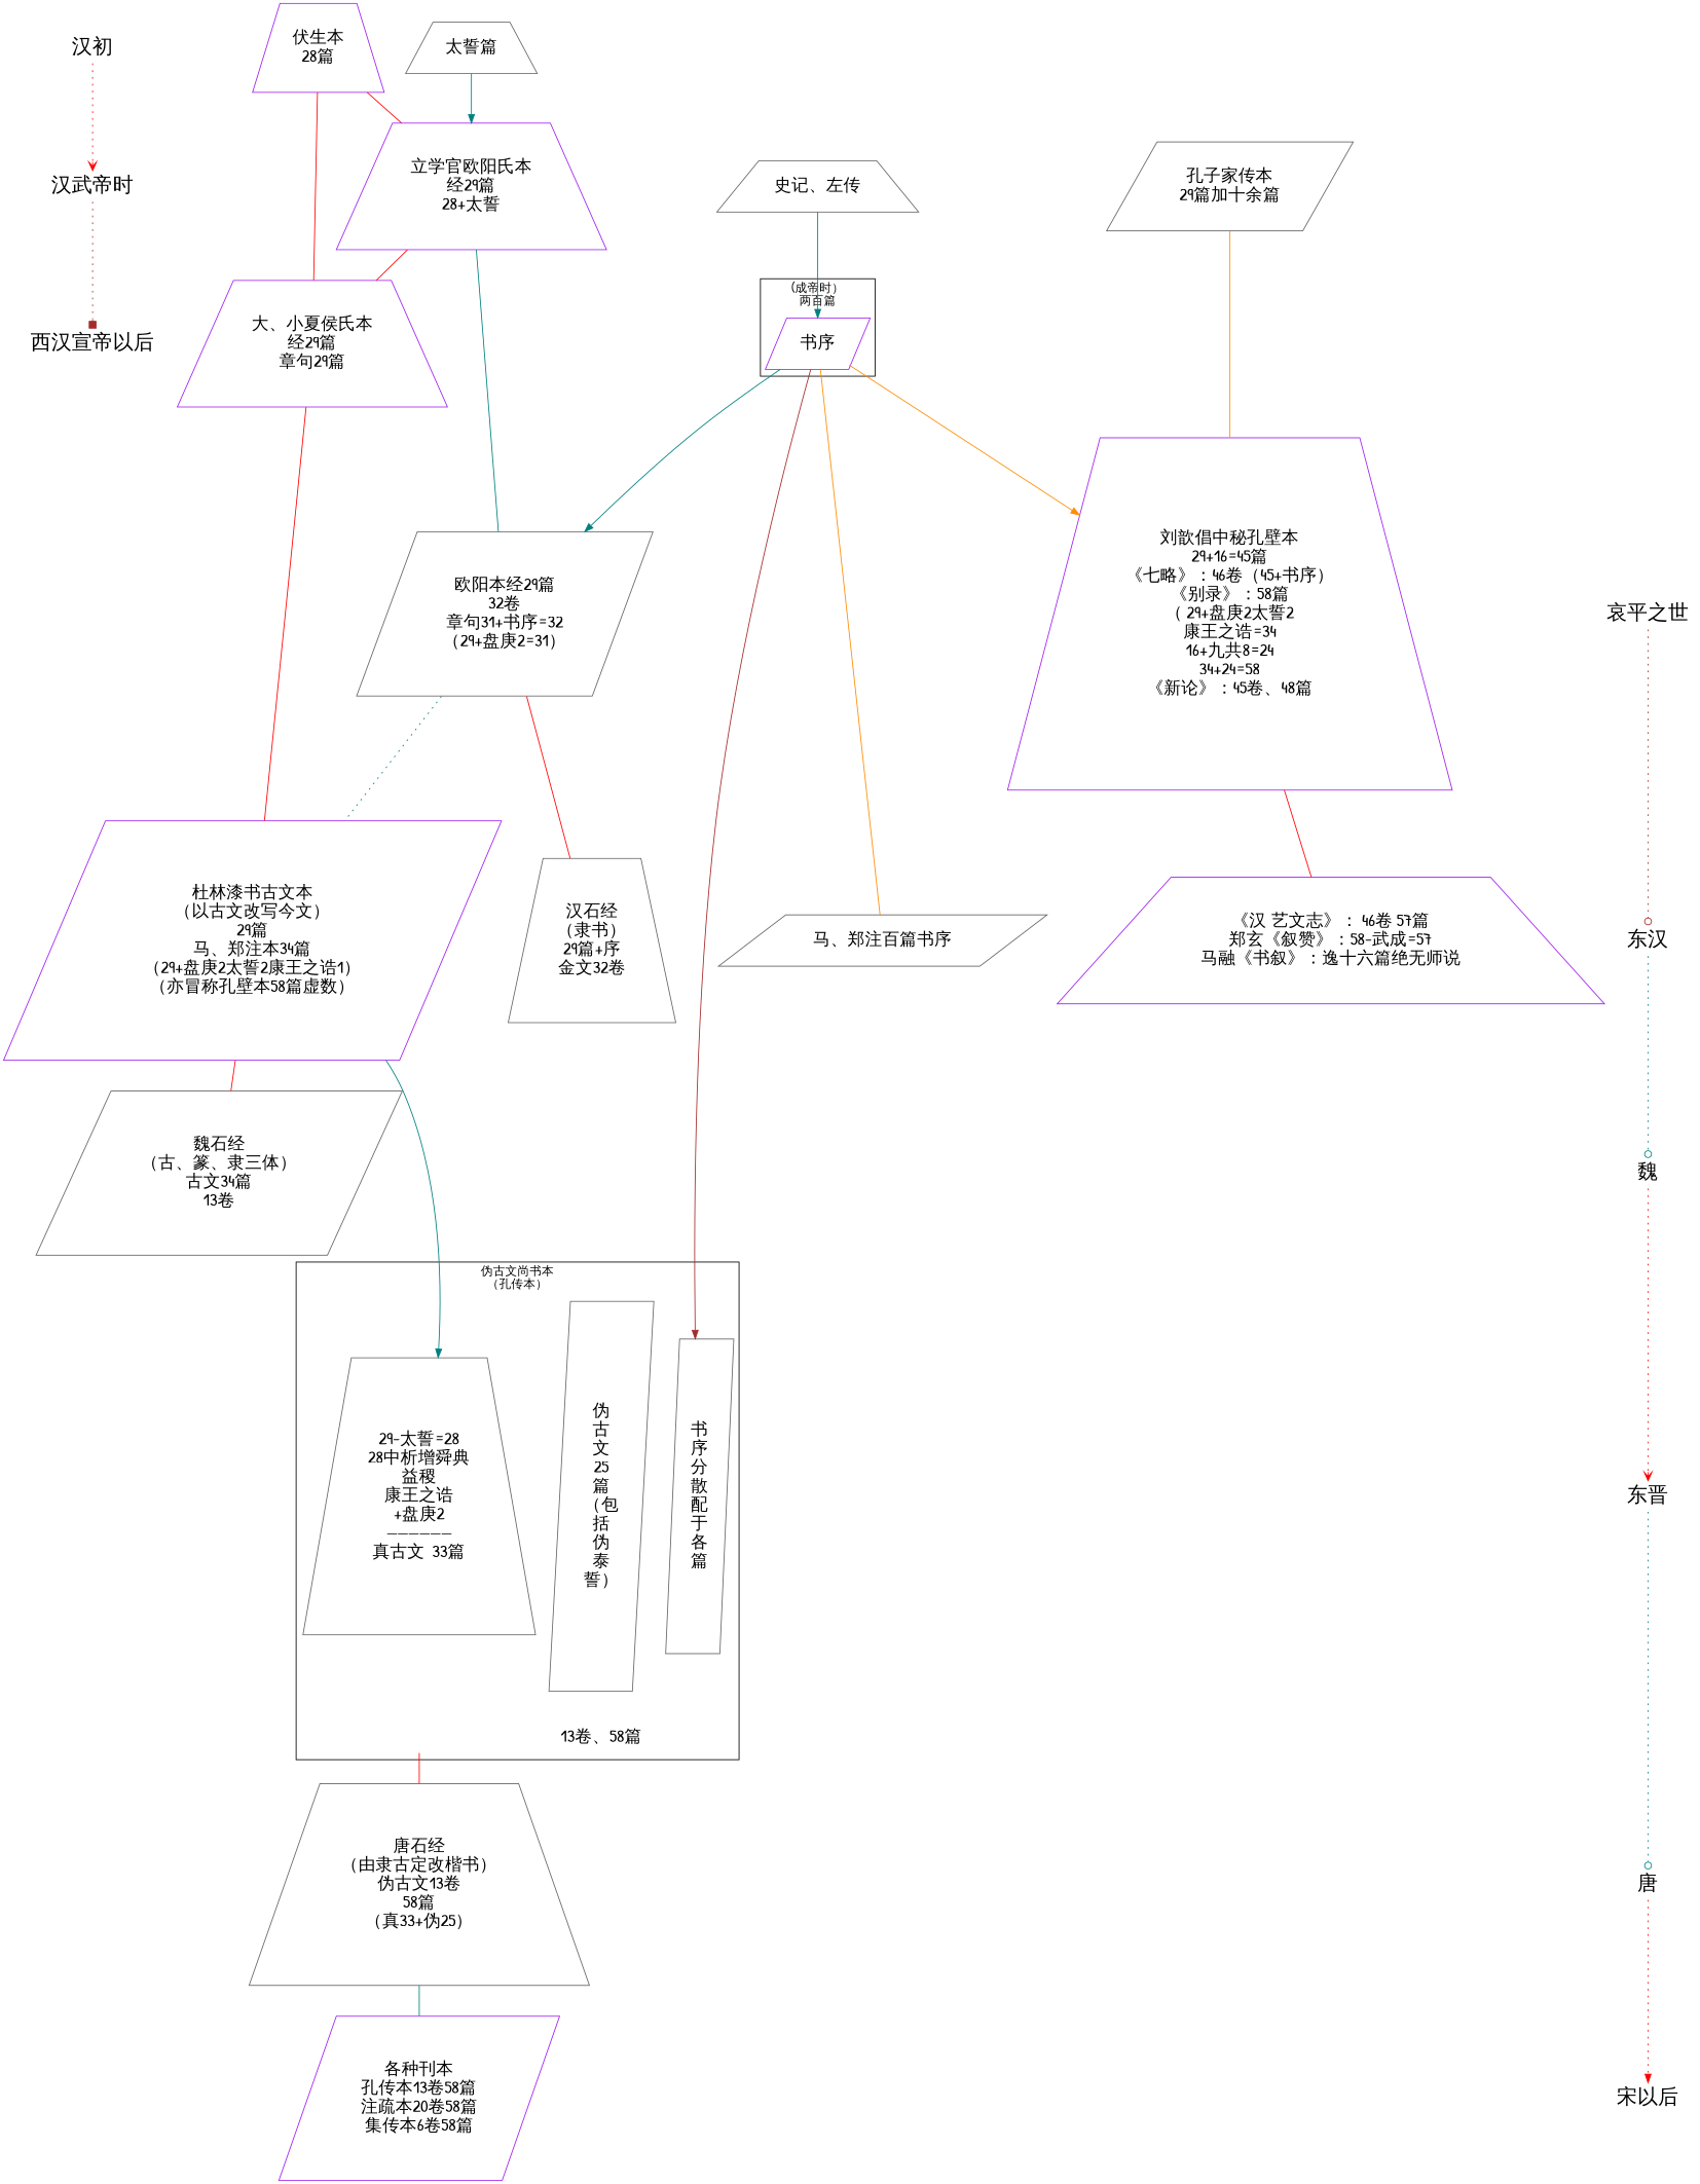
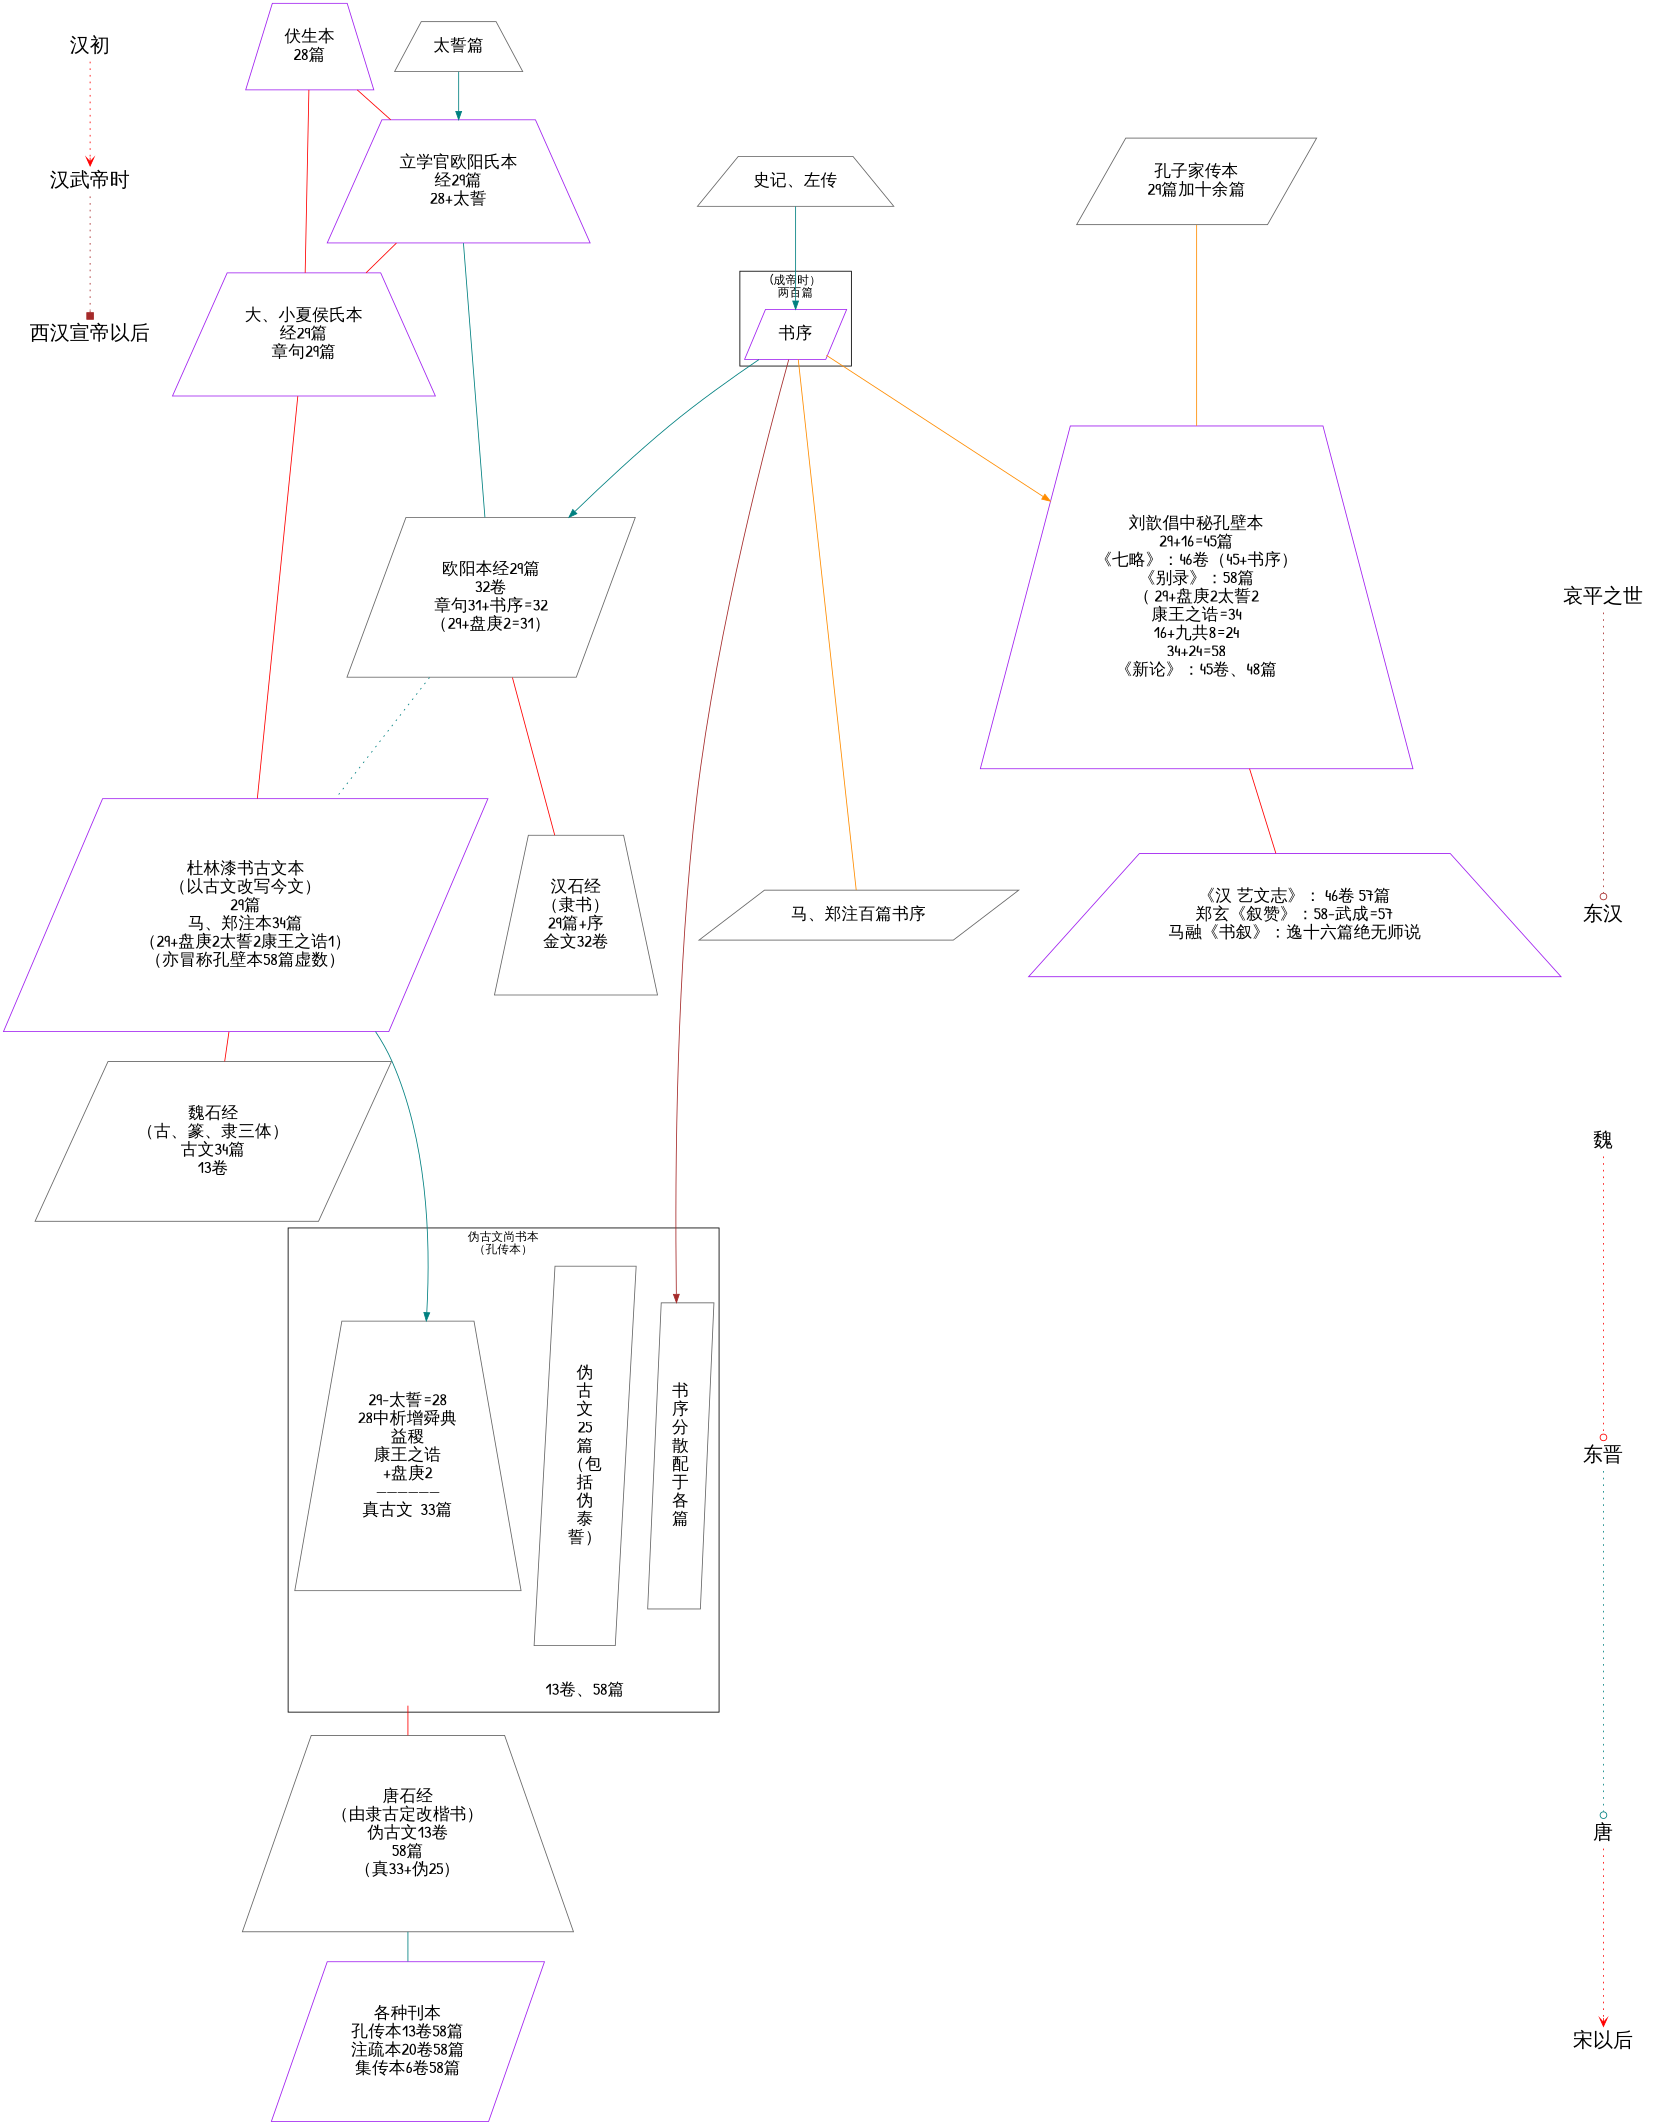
  digraph {
    fontname="Patrick Hand"
    newrank=true
    splines=true
    node [color=gray40 fontname="Patrick Hand" fontsize=20 shape=plaintext]
    edge [color=red fontname="Patrick Hand" style=solid dir=none]
    n1 [fontsize=24 label="汉初"]
    n2 [color=purple label="伏生本\n28篇" shape=trapezium]
    n3 [fontsize=24 label="汉武帝时"]
    n4 [color=purple label="立学官欧阳氏本\n经29篇\n28+太誓" shape=trapezium]
    n5 [label="孔子家传本\n29篇加十余篇" shape=parallelogram]
    n6 [fontsize=24 label="西汉宣帝以后"]
    n7 [color=purple label="大、小夏侯氏本\n经29篇\n章句29篇" shape=trapezium]
    n8 [color=purple fontsize=24 label="东汉"]
    n9 [label="汉石经\n（隶书）\n29篇+序\n金文32卷" shape=trapezium]
    n10 [color=purple label="杜林漆书古文本\n（以古文改写今文）\n29篇\n马、郑注本34篇\n（29+盘庚2太誓2康王之诰1）\n（亦冒称孔壁本58篇虚数）" shape=parallelogram]
    n11 [fontsize=24 label="魏"]
    n12 [label="魏石经\n（古、篆、隶三体）\n古文34篇\n13卷" shape=parallelogram]
    n13 [label="马、郑注百篇书序" shape=parallelogram]
    n14 [color=purple fontsize=24 label="唐"]
    n15 [label="唐石经\n（由隶古定改楷书）\n伪古文13卷\n58篇\n（真33+伪25）" shape=trapezium]
    n16 [color=purple fontsize=24 label="宋以后"]
    n17 [color=purple label="各种刊本\n孔传本13卷58篇\n注疏本20卷58篇\n集传本6卷58篇" shape=parallelogram]
    n18 [color=purple label="《汉 艺文志》： 46卷 57篇\n郑玄《叙赞》：58-武成=57\n马融《书叙》：逸十六篇绝无师说" shape=trapezium]
    n19 [color=purple fontsize=24 label="哀平之世"]
    n20 [color=purple label="刘歆倡中秘孔壁本\n29+16=45篇\n《七略》：46卷（45+书序）\n《别录》：58篇\n（ 29+盘庚2太誓2\n康王之诰=34\n16+九共8=24\n34+24=58\n《新论》：45卷、48篇" shape=trapezium]
    n21 [label="太誓篇" shape=trapezium]
    n22 [color=purple label="书序" shape=parallelogram]
    n23 [fontsize=24 label="东晋"]
    n24 [label="29-太誓=28\n28中析增舜典\n益稷\n康王之诰\n+盘庚2\n——————\n真古文  33篇" shape=trapezium]
    n25 [label="伪\n古\n文\n25\n篇\n（包\n括\n伪\n泰\n誓）" shape=parallelogram]
    n26 [label="书\n序\n分\n散\n配\n于\n各\n篇" shape=parallelogram]
    helper [shape=none style=invis color=""]
    n28 [color=purple label="13卷、58篇"]
    n29 [label="欧阳本经29篇\n32卷\n章句31+书序=32\n（29+盘庚2=31）" shape=parallelogram]
    "史记、左传" [shape=trapezium]
    subgraph sub_1 {
      rank=same
      n1
      n2
    }
    subgraph sub_2 {
      rank=same
      n3
      n4
      n5
    }
    subgraph sub_3 {
      rank=same
      n6
      n7
    }
    subgraph sub_4 {
      rank=same
      n8
      n9
      n10
    }
    subgraph sub_5 {
      rank=same
      n11
      n12
    }
    subgraph sub_6 {
      rank=same
      n8
      n13
    }
    subgraph sub_7 {
      rank=same
      n14
      n15
    }
    subgraph sub_8 {
      rank=same
      n16
      n17
    }
    subgraph sub_9 {
      rank=same
      n8
      n18
    }
    subgraph sub_10 {
      rank=same
      n19
      n20
    }
    subgraph sub_11 {
      rank=same
      n1
      n21
    }
    subgraph sub_12 {
      rank=same
      n6
      n22
    }
    subgraph sub_13 {
      rank=same
      n23
      n24
      n25
      n26
    }
    subgraph cluster_14 {
      label="(成帝时）\n两百篇"
      n22
    }
    subgraph cluster_15 {
      label="伪古文尚书本\n（孔传本）"
      n24
      n25
      n26
      helper
      n28
    }
    n1 -> n3 [arrowhead=vee style=dotted dir=""]
    n2 -> n4
    n2 -> n7
    n3 -> n6 [arrowhead=box color=brown style=dotted dir=""]
    n4 -> n7
    n4 -> n29 [color=teal]
    n5 -> n20 [color=darkorange]
    n7 -> n10
-   n8 -> n11 [arrowhead=odot color=teal style=dotted dir=""]
    n10 -> n12
    n10 -> n24 [color=teal dir=same]
-   n11 -> n23 [arrowhead=vee style=dotted dir=""]
-   n14 -> n16 [arrowhead=normal style=dotted dir=""]
+   n11 -> n23 [arrowhead=odot style=dotted dir=""]
+   n14 -> n16 [arrowhead=vee style=dotted dir=""]
    n15 -> n17 [color=teal]
    n19 -> n8 [arrowhead=odot color=brown style=dotted dir=""]
    n20 -> n18
    n21 -> n4 [color=teal dir=same]
    n22 -> n13 [color=darkorange]
    n22 -> n20 [color=darkorange dir=same]
    n22 -> n26 [color=brown dir=same]
    n22 -> n29 [color=teal dir=same]
    n23 -> n14 [arrowhead=odot color=teal style=dotted dir=""]
    n24 -> helper [dir=same style=invis color=""]
    n25 -> n28 [dir=same style=invis color=""]
    helper -> n15
    n29 -> n9
    n29 -> n10 [color=teal style=dotted]
    "史记、左传" -> n22 [color=teal dir=same]
  }
